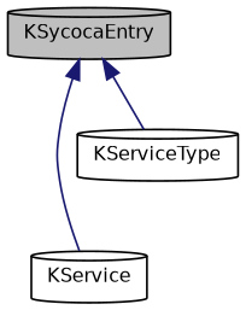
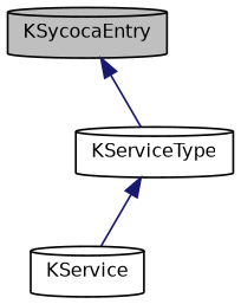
  digraph {
    node [color=black fillcolor=white fontname=Helvetica fontsize=10 shape=cylinder style=filled]
    edge [color=midnightblue dir=back fontname=Helvetica fontsize=10 labelfontname=Helvetica labelfontsize=10 style=solid]
    n1 [fillcolor=grey75 fontcolor=black height=0.2 label=KSycocaEntry width=0.4]
    n2 [height=0.2 label=KService width=0.4]
    n3 [height=0.2 label=KServiceType width=0.4]
-   n1 -> n2
+   n3 -> n2
    n1 -> n3
  }
